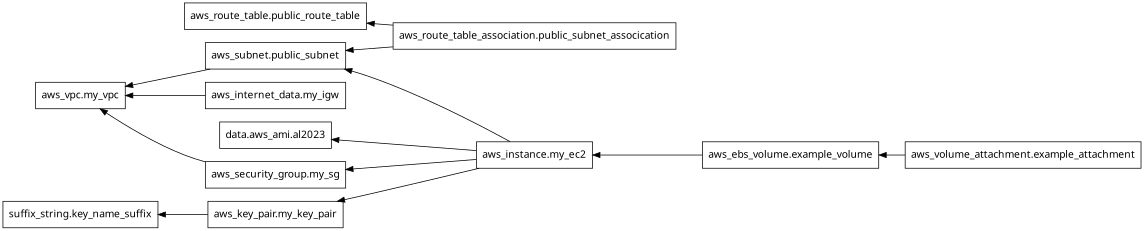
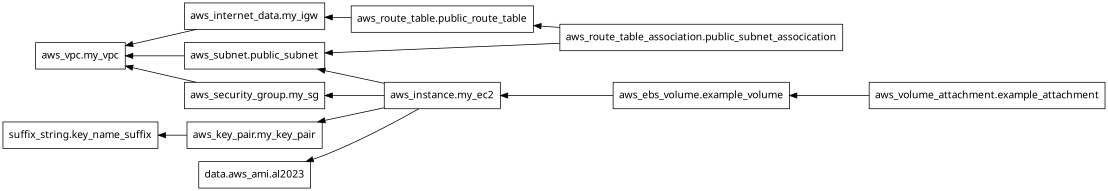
  digraph {
    rankdir=RL
    node [fontname="sans-serif" shape=rect]
    n1 [label="data.aws_ami.al2023"]
    n2 [label="aws_ebs_volume.example_volume"]
    n3 [label="aws_instance.my_ec2"]
    n4 [label="aws_key_pair.my_key_pair"]
    n5 [label="aws_security_group.my_sg"]
    n6 [label="aws_subnet.public_subnet"]
    n7 [label="suffix_string.key_name_suffix"]
    n8 [label="aws_vpc.my_vpc"]
    n9 [label="aws_internet_data.my_igw"]
    n10 [label="aws_route_table.public_route_table"]
    n11 [label="aws_route_table_association.public_subnet_assocication"]
    n12 [label="aws_volume_attachment.example_attachment"]
    n2 -> n3
    n3 -> n1
    n3 -> n4
    n3 -> n5
    n3 -> n6
    n4 -> n7
    n5 -> n8
    n6 -> n8
    n9 -> n8
+   n10 -> n9
    n11 -> n6
    n11 -> n10
    n12 -> n2
  }
